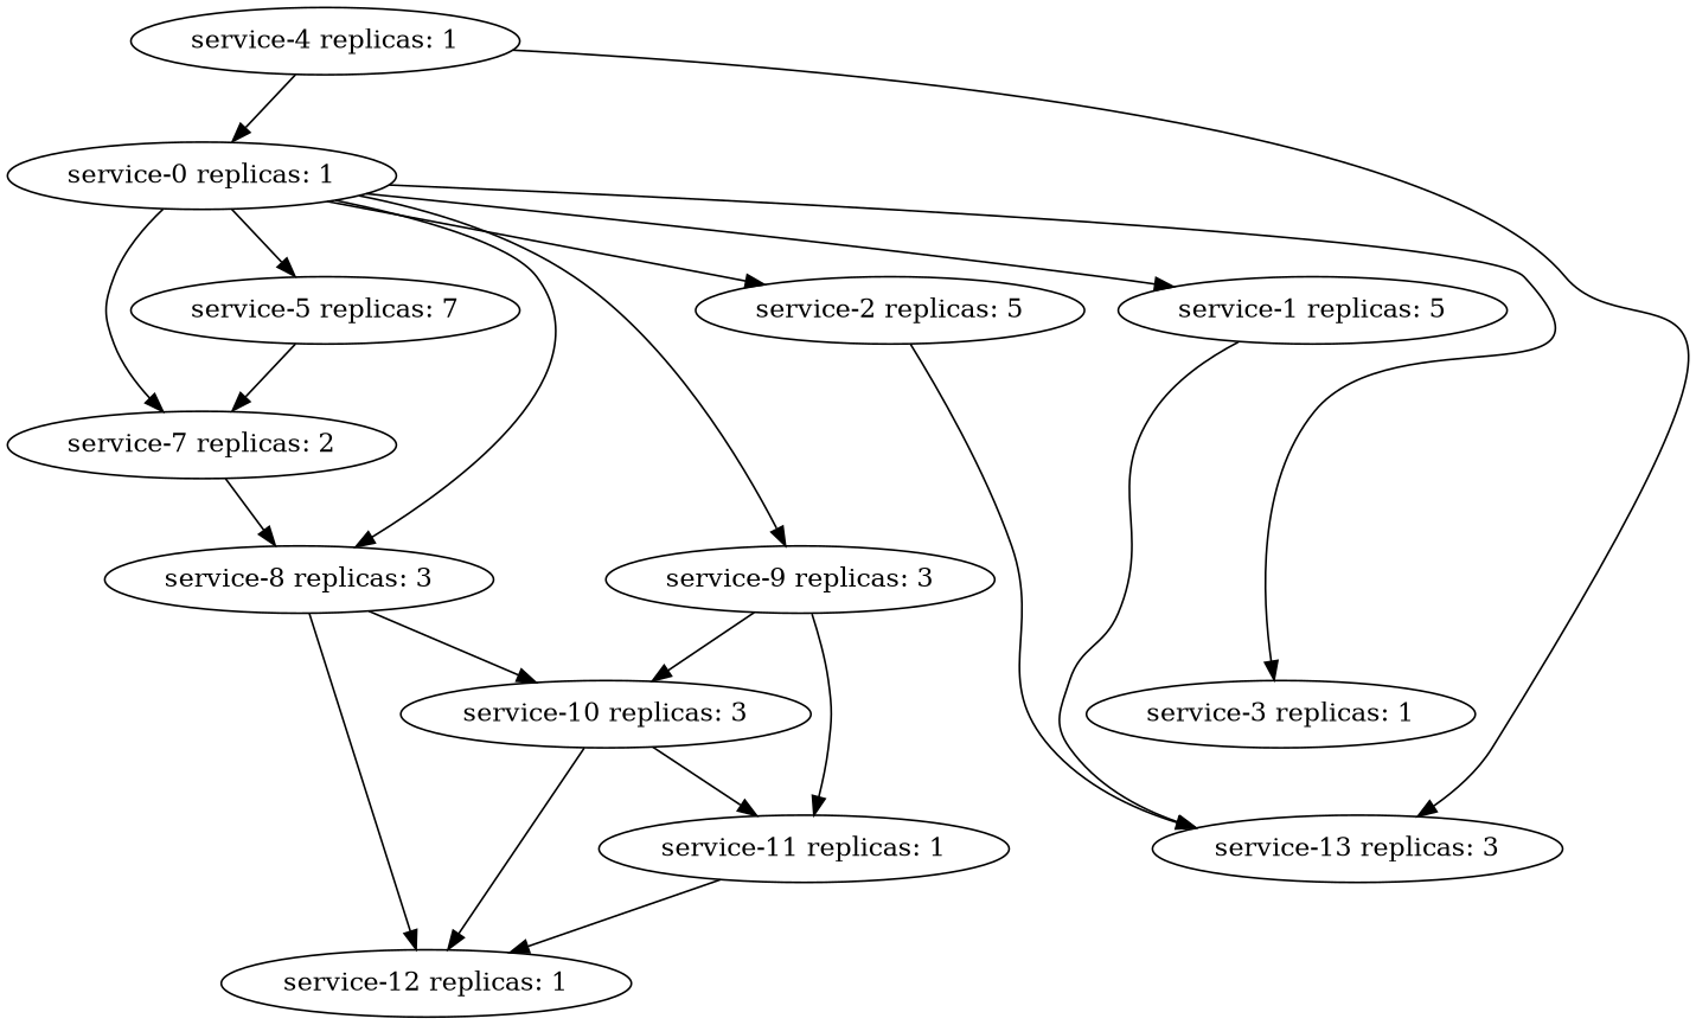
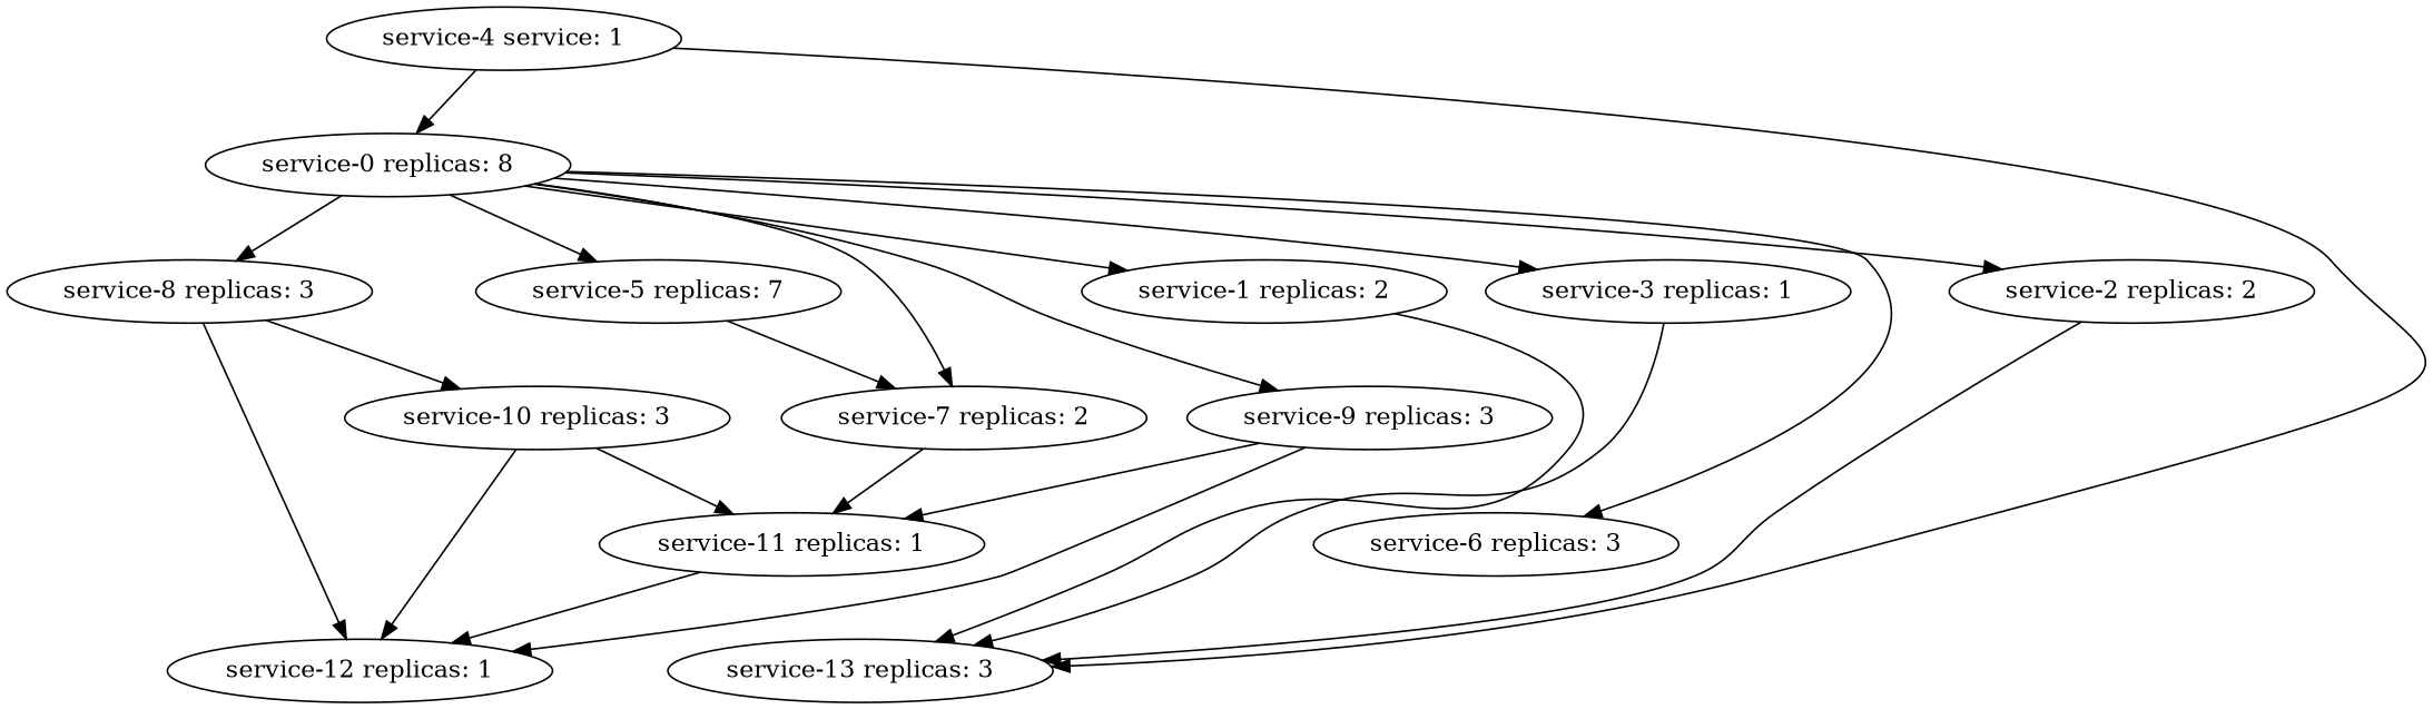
  strict digraph {
    fontname="DejaVu Serif"
    node [fontname="DejaVu Serif" weight=0]
    edge [fontname="DejaVu Serif" weight=0]
    "service-11 replicas: 1"
    "service-12 replicas: 1"
    "service-8 replicas: 3"
    "service-10 replicas: 3"
    "service-9 replicas: 3"
    "service-7 replicas: 2"
    n7 [label="service-5 replicas: 7"]
-   "service-2 replicas: 2" [label="service-2 replicas: 5"]
+   "service-2 replicas: 2"
    "service-13 replicas: 3"
-   "service-1 replicas: 2" [label="service-1 replicas: 5"]
+   "service-1 replicas: 2"
    "service-3 replicas: 1"
-   "service-4 replicas: 1"
-   "service-0 replicas: 1"
+   "service-4 replicas: 1" [label="service-4 service: 1"]
+   "service-0 replicas: 1" [label="service-0 replicas: 8"]
+   "service-6 replicas: 3"
    "service-11 replicas: 1" -> "service-12 replicas: 1"
    "service-8 replicas: 3" -> "service-12 replicas: 1"
    "service-8 replicas: 3" -> "service-10 replicas: 3"
    "service-10 replicas: 3" -> "service-11 replicas: 1"
    "service-10 replicas: 3" -> "service-12 replicas: 1"
    "service-9 replicas: 3" -> "service-11 replicas: 1"
-   "service-9 replicas: 3" -> "service-10 replicas: 3"
-   "service-7 replicas: 2" -> "service-8 replicas: 3"
+   "service-9 replicas: 3" -> "service-12 replicas: 1"
+   "service-7 replicas: 2" -> "service-11 replicas: 1"
    n7 -> "service-7 replicas: 2"
    "service-2 replicas: 2" -> "service-13 replicas: 3"
    "service-1 replicas: 2" -> "service-13 replicas: 3"
+   "service-3 replicas: 1" -> "service-13 replicas: 3"
    "service-4 replicas: 1" -> "service-13 replicas: 3"
    "service-4 replicas: 1" -> "service-0 replicas: 1"
    "service-0 replicas: 1" -> "service-8 replicas: 3"
    "service-0 replicas: 1" -> "service-9 replicas: 3"
    "service-0 replicas: 1" -> "service-7 replicas: 2"
    "service-0 replicas: 1" -> n7
    "service-0 replicas: 1" -> "service-2 replicas: 2"
    "service-0 replicas: 1" -> "service-1 replicas: 2"
    "service-0 replicas: 1" -> "service-3 replicas: 1"
+   "service-0 replicas: 1" -> "service-6 replicas: 3"
  }
